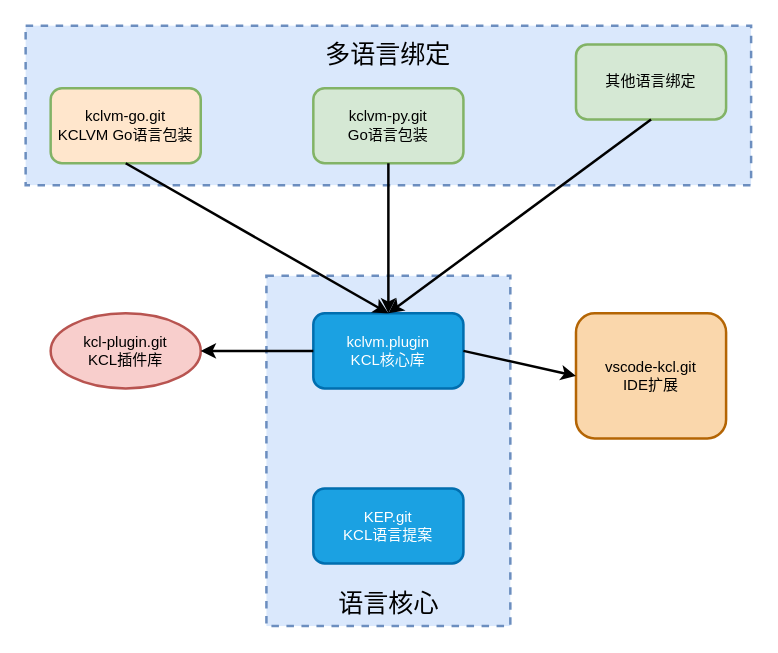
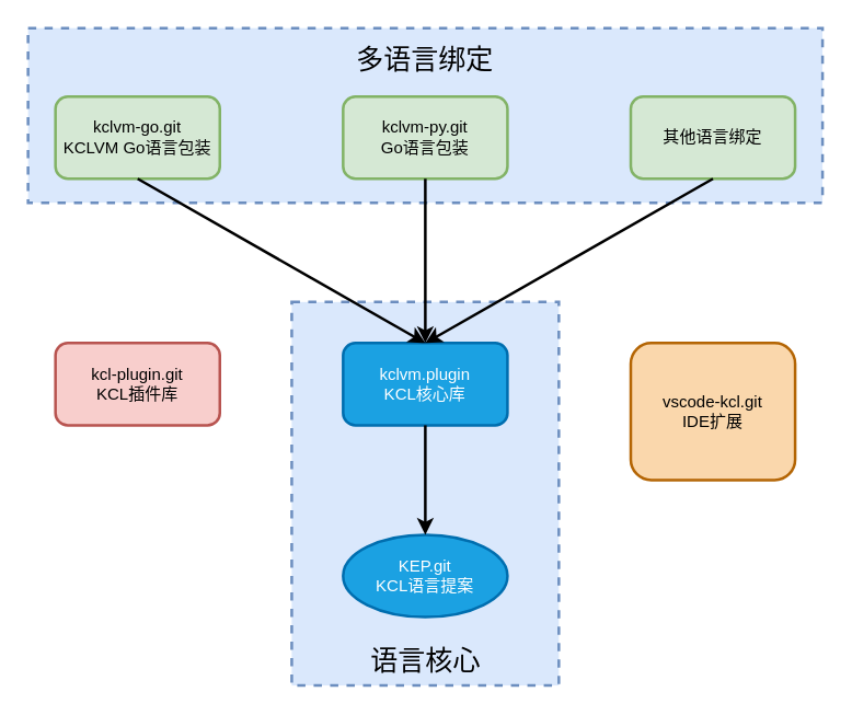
  <mxCell id="0" />
  <mxCell id="1" parent="0" />
  <mxCell id="2" value="&lt;font style=&quot;font-size: 20px&quot;&gt;语言核心&lt;/font&gt;" style="rounded=0;whiteSpace=wrap;html=1;strokeWidth=2;fillColor=#dae8fc;dashed=1;strokeColor=#6c8ebf;verticalAlign=bottom;spacingTop=12;spacingBottom=4;" parent="1" vertex="1"><mxGeometry x="212.5" width="195" height="280" as="geometry" y="220" /></mxCell>
  <mxCell id="3" value="&lt;font style=&quot;font-size: 20px&quot;&gt;多语言绑定&lt;/font&gt;" style="rounded=0;whiteSpace=wrap;html=1;strokeWidth=2;fillColor=#dae8fc;dashed=1;strokeColor=#6c8ebf;verticalAlign=top;spacingTop=4;" parent="1" vertex="1"><mxGeometry x="20" y="20" width="580" height="127.5" as="geometry" /></mxCell>
  <mxCell id="4" value="vscode-kcl.git&lt;br&gt;IDE扩展" style="rounded=1;whiteSpace=wrap;html=1;strokeWidth=2;fillColor=#fad7ac;strokeColor=#b46504;" parent="1" vertex="1"><mxGeometry x="460" y="250" width="120" height="100" as="geometry" /></mxCell>
  <mxCell id="5" value="kclvm.plugin&lt;br&gt;KCL核心库" style="rounded=1;whiteSpace=wrap;html=1;strokeWidth=2;fillColor=#1ba1e2;strokeColor=#006EAF;fontColor=#ffffff;" parent="1" vertex="1"><mxGeometry x="250" y="250" width="120" height="60" as="geometry" /></mxCell>
- <mxCell id="6" value="kclvm-go.git&lt;br&gt;KCLVM Go语言包装" style="rounded=1;whiteSpace=wrap;html=1;strokeWidth=2;fillColor=#ffe6cc;strokeColor=#82b366;" parent="1" vertex="1"><mxGeometry x="40" y="70" width="120" height="60" as="geometry" /></mxCell>
- <mxCell id="7" value="kcl-plugin.git&lt;br&gt;KCL插件库" style="ellipse;whiteSpace=wrap;html=1;strokeWidth=2;fillColor=#f8cecc;strokeColor=#b85450;" parent="1" vertex="1"><mxGeometry x="40" y="250" width="120" height="60" as="geometry" /></mxCell>
- <mxCell id="8" value="KEP.git&lt;br&gt;KCL语言提案" style="rounded=1;whiteSpace=wrap;html=1;strokeWidth=2;fillColor=#1ba1e2;strokeColor=#006EAF;fontColor=#ffffff;" parent="1" vertex="1"><mxGeometry x="250" y="390" width="120" height="60" as="geometry" /></mxCell>
- <mxCell id="9" value="其他语言绑定" style="rounded=1;whiteSpace=wrap;html=1;strokeWidth=2;fillColor=#d5e8d4;strokeColor=#82b366;" parent="1" vertex="1"><mxGeometry x="460" y="35" width="120" height="60" as="geometry" /></mxCell>
- <mxCell id="10" value="" style="endArrow=classic;html=1;strokeWidth=2;exitX=0;exitY=0.5;exitDx=0;exitDy=0;entryX=1;entryY=0.5;entryDx=0;entryDy=0;" parent="1" source="5" target="7" edge="1"><mxGeometry x="-500" y="-120" width="50" height="50" as="geometry"><mxPoint x="330" as="sourcePoint" y="220" /><mxPoint x="170" y="280" as="targetPoint" /></mxGeometry></mxCell>
+ <mxCell id="6" value="kclvm-go.git&lt;br&gt;KCLVM Go语言包装" style="rounded=1;whiteSpace=wrap;html=1;strokeWidth=2;fillColor=#d5e8d4;strokeColor=#82b366;" parent="1" vertex="1"><mxGeometry x="40" y="70" width="120" height="60" as="geometry" /></mxCell>
+ <mxCell id="7" value="kcl-plugin.git&lt;br&gt;KCL插件库" style="rounded=1;whiteSpace=wrap;html=1;strokeWidth=2;fillColor=#f8cecc;strokeColor=#b85450;" parent="1" vertex="1"><mxGeometry x="40" y="250" width="120" height="60" as="geometry" /></mxCell>
+ <mxCell id="8" value="KEP.git&lt;br&gt;KCL语言提案" style="ellipse;whiteSpace=wrap;html=1;strokeWidth=2;fillColor=#1ba1e2;strokeColor=#006EAF;fontColor=#ffffff;" parent="1" vertex="1"><mxGeometry x="250" y="390" width="120" height="60" as="geometry" /></mxCell>
+ <mxCell id="9" value="其他语言绑定" style="rounded=1;whiteSpace=wrap;html=1;strokeWidth=2;fillColor=#d5e8d4;strokeColor=#82b366;" parent="1" vertex="1"><mxGeometry x="460" y="70" width="120" height="60" as="geometry" /></mxCell>
  <mxCell id="11" value="kclvm-py.git&lt;br&gt;Go语言包装" style="rounded=1;whiteSpace=wrap;html=1;strokeWidth=2;fillColor=#d5e8d4;strokeColor=#82b366;" parent="1" vertex="1"><mxGeometry x="250" y="70" width="120" height="60" as="geometry" /></mxCell>
  <mxCell id="12" value="" style="endArrow=classic;html=1;strokeWidth=2;exitX=0.5;exitY=1;exitDx=0;exitDy=0;" parent="1" source="6" edge="1"><mxGeometry x="-490" y="-110" width="50" height="50" as="geometry"><mxPoint x="260" y="290" as="sourcePoint" /><mxPoint x="310" y="250" as="targetPoint" /></mxGeometry></mxCell>
  <mxCell id="13" value="" style="endArrow=classic;html=1;strokeWidth=2;exitX=0.5;exitY=1;exitDx=0;exitDy=0;entryX=0.5;entryY=0;entryDx=0;entryDy=0;" parent="1" source="11" target="5" edge="1"><mxGeometry x="-480" y="-100" width="50" height="50" as="geometry"><mxPoint x="270" y="300" as="sourcePoint" /><mxPoint x="190" y="300" as="targetPoint" /></mxGeometry></mxCell>
  <mxCell id="14" value="" style="endArrow=classic;html=1;strokeWidth=2;exitX=0.5;exitY=1;exitDx=0;exitDy=0;entryX=0.5;entryY=0;entryDx=0;entryDy=0;" parent="1" source="9" target="5" edge="1"><mxGeometry x="-470" y="-90" width="50" height="50" as="geometry"><mxPoint x="280" y="310" as="sourcePoint" /><mxPoint x="200" y="310" as="targetPoint" /></mxGeometry></mxCell>
- <mxCell id="15" value="" style="endArrow=classic;html=1;strokeWidth=2;exitX=1;exitY=0.5;exitDx=0;exitDy=0;entryX=0;entryY=0.5;entryDx=0;entryDy=0;" parent="1" source="5" target="4" edge="1"><mxGeometry x="-460" y="-80" width="50" height="50" as="geometry"><mxPoint x="290" y="320" as="sourcePoint" /><mxPoint x="210" y="320" as="targetPoint" /></mxGeometry></mxCell>
+ <mxCell id="16" value="" style="endArrow=classic;html=1;strokeWidth=2;exitX=0.5;exitY=1;exitDx=0;exitDy=0;entryX=0.5;entryY=0;entryDx=0;entryDy=0;" parent="1" source="5" target="8" edge="1"><mxGeometry x="-450" y="-70" width="50" height="50" as="geometry"><mxPoint x="300" y="330" as="sourcePoint" /><mxPoint x="220" y="330" as="targetPoint" /></mxGeometry></mxCell>
